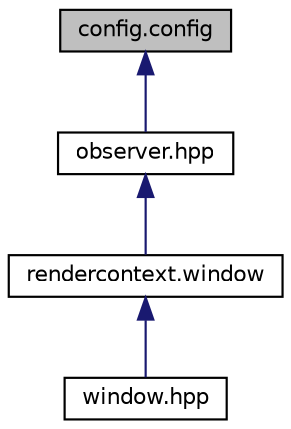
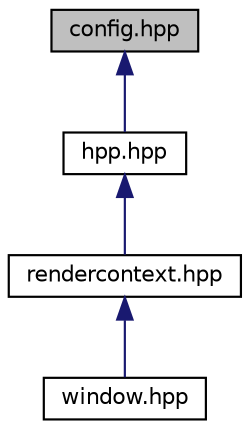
  digraph {
    node [color=black fillcolor=white fontname=Helvetica fontsize=10 shape=record style=filled]
    edge [color=midnightblue dir=back fontname=Helvetica fontsize=10 labelfontname=Helvetica labelfontsize=10 style=solid]
-   n1 [fillcolor=grey75 fontcolor=black height=0.2 label="config.config" width=0.4]
-   n2 [height=0.2 label="observer.hpp" width=0.4]
-   n3 [height=0.2 label="rendercontext.window" width=0.4]
+   n1 [fillcolor=grey75 fontcolor=black height=0.2 label="config.hpp" width=0.4]
+   n2 [height=0.2 label="hpp.hpp" width=0.4]
+   n3 [height=0.2 label="rendercontext.hpp" width=0.4]
    n4 [height=0.2 label="window.hpp" width=0.4]
    n1 -> n2
    n2 -> n3
    n3 -> n4
  }
